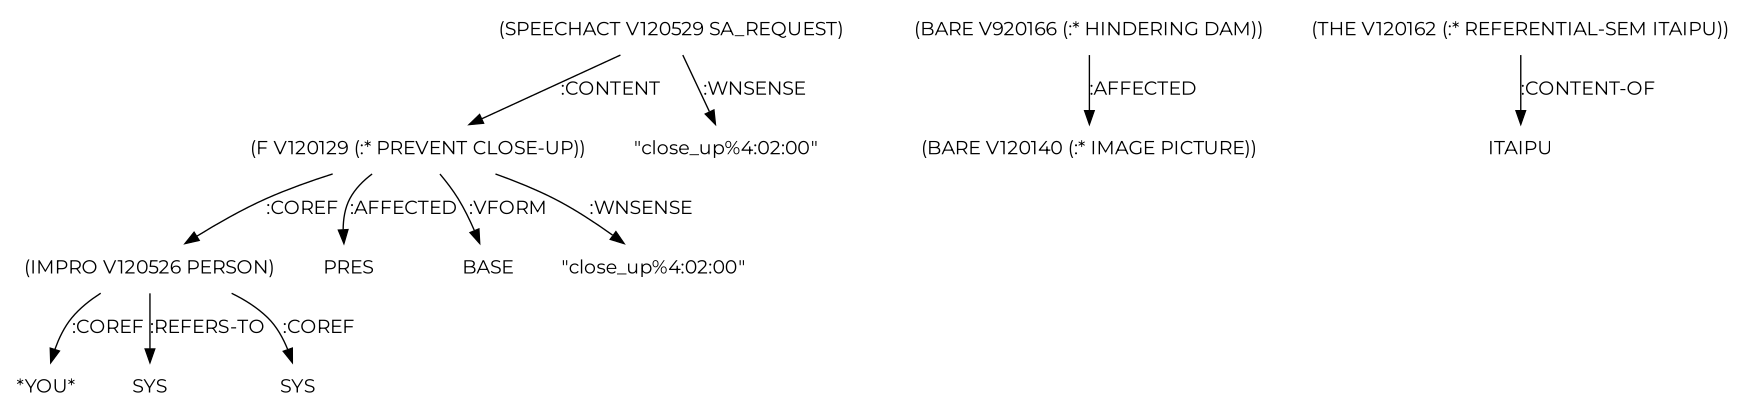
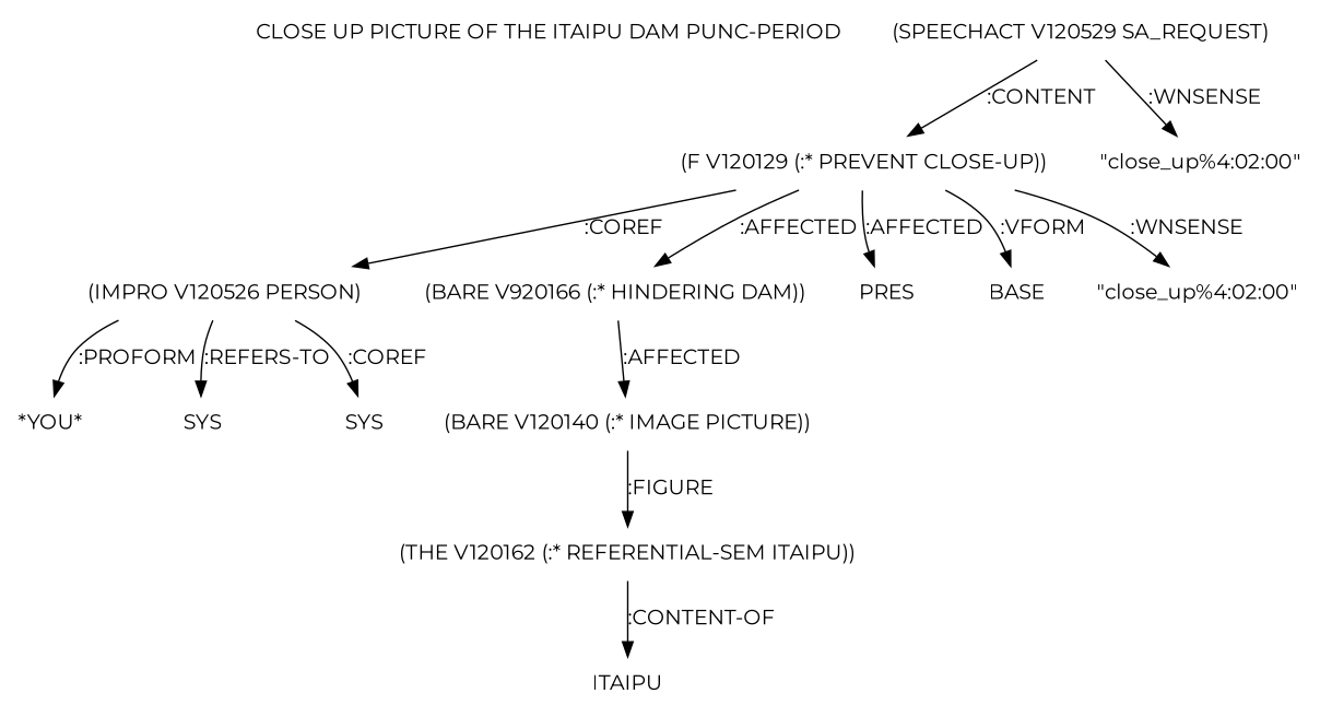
  digraph {
    fontname=Montserrat
    node [fontname=Montserrat shape=none]
    edge [fontname=Montserrat]
+   "CLOSE UP PICTURE OF THE ITAIPU DAM PUNC-PERIOD"
    n2 [label="(SPEECHACT V120529 SA_REQUEST)"]
    n3 [label="(F V120129 (:* PREVENT CLOSE-UP))"]
    n4 [label="\"close_up%4:02:00\""]
    n5 [label="(IMPRO V120526 PERSON)"]
    n6 [label="(BARE V920166 (:* HINDERING DAM))"]
    n7 [label=PRES]
    n8 [label=BASE]
    n9 [label="\"close_up%4:02:00\""]
    n10 [label="*YOU*"]
    n11 [label=SYS]
    n12 [label=SYS]
    n13 [label="(BARE V120140 (:* IMAGE PICTURE))"]
    n14 [label="(THE V120162 (:* REFERENTIAL-SEM ITAIPU))"]
    n15 [label=ITAIPU]
    n2 -> n3 [label=":CONTENT"]
    n2 -> n4 [label=":WNSENSE"]
    n3 -> n5 [label=":COREF"]
+   n3 -> n6 [label=":AFFECTED"]
    n3 -> n7 [label=":AFFECTED"]
    n3 -> n8 [label=":VFORM"]
    n3 -> n9 [label=":WNSENSE"]
-   n5 -> n10 [label=":COREF"]
+   n5 -> n10 [label=":PROFORM"]
    n5 -> n11 [label=":REFERS-TO"]
    n5 -> n12 [label=":COREF"]
    n6 -> n13 [label=":AFFECTED"]
+   n13 -> n14 [label=":FIGURE"]
    n14 -> n15 [label=":CONTENT-OF"]
  }
